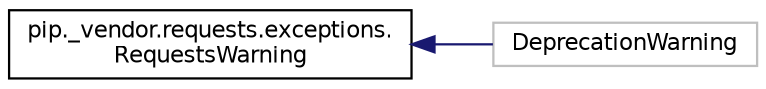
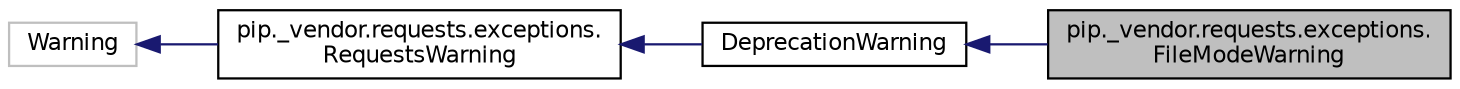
  digraph {
    rankdir=LR
    node [color=black fillcolor=white fontname=Helvetica fontsize=10 shape=record style=filled]
    edge [color=midnightblue dir=back fontname=Helvetica fontsize=10 labelfontname=Helvetica labelfontsize=10 style=solid]
+   n1 [fillcolor=grey75 fontcolor=black height=0.2 label="pip._vendor.requests.exceptions.\lFileModeWarning" width=0.4]
    n2 [height=0.2 label="pip._vendor.requests.exceptions.\lRequestsWarning" width=0.4]
-   n3 [color=grey75 height=0.2 label=DeprecationWarning width=0.4]
+   n3 [height=0.2 label=DeprecationWarning width=0.4]
+   n4 [color=grey75 height=0.2 label=Warning width=0.4]
    n2 -> n3
+   n3 -> n1
+   n4 -> n2
  }
